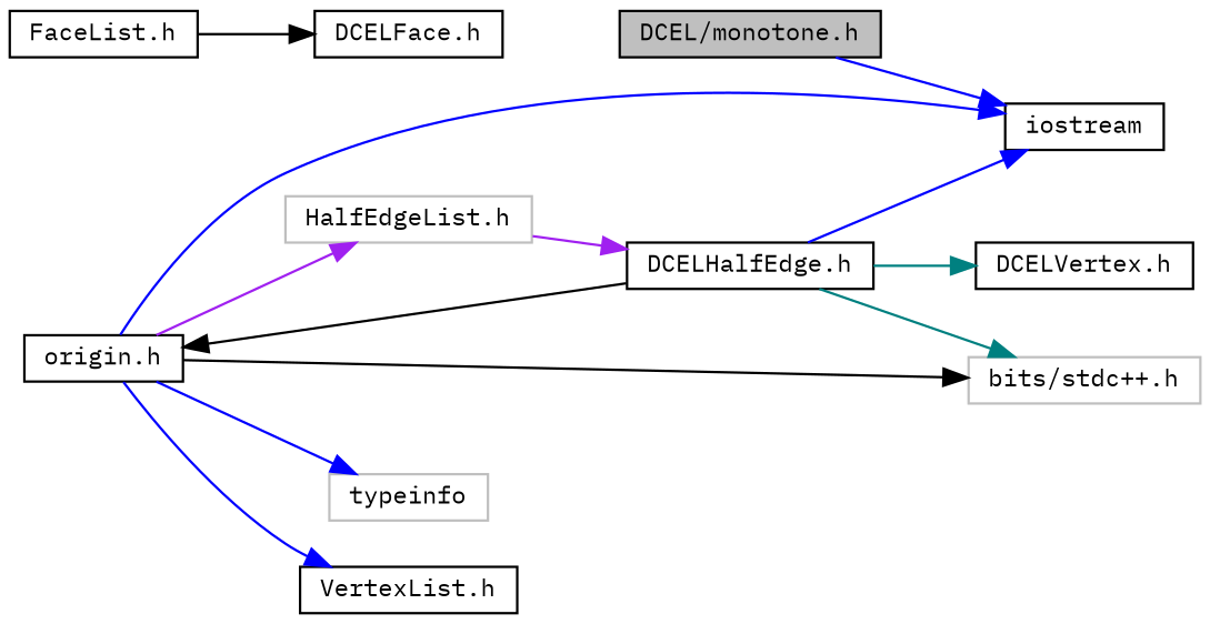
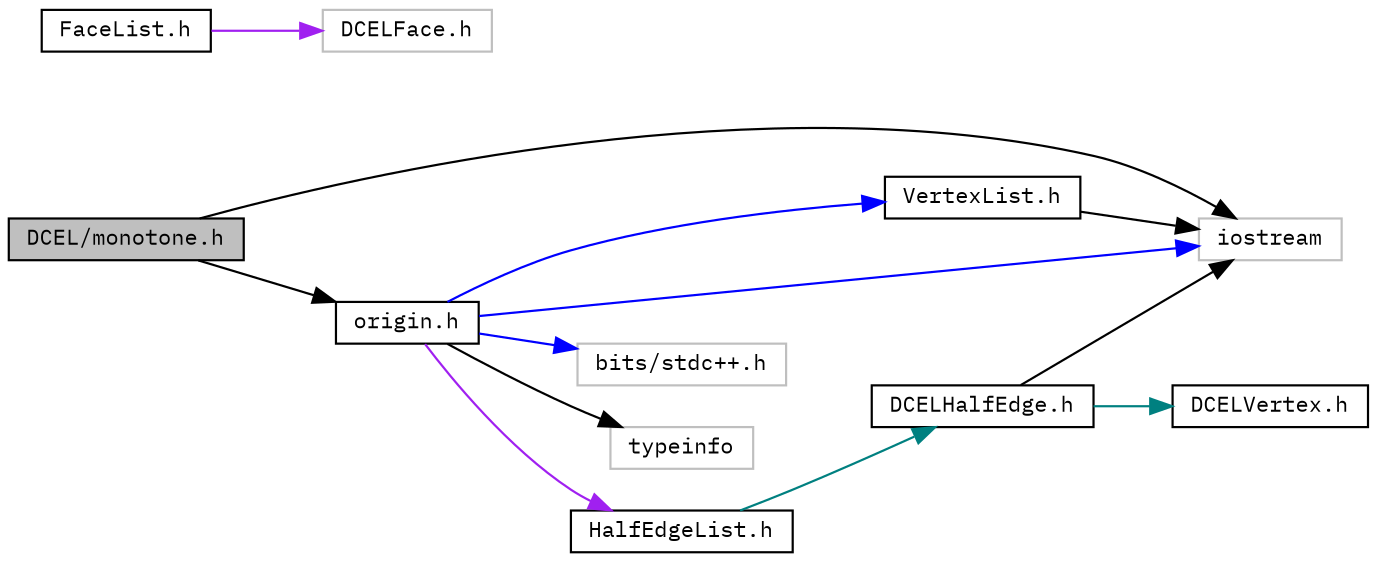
  digraph {
    fontname="IBM Plex Mono"
    rankdir=LR
    node [color=black fillcolor=white fontname="IBM Plex Mono" fontsize=10 shape=record style=filled]
    edge [color=black fontname="IBM Plex Mono" fontsize=10 labelfontname=Helvetica labelfontsize=10 style=solid]
    n1 [fillcolor=grey75 fontcolor=black height=0.2 label="DCEL/monotone.h" width=0.4]
-   n2 [height=0.2 label=iostream width=0.4]
+   n2 [color=grey75 height=0.2 label=iostream width=0.4]
    n3 [height=0.2 label="origin.h" width=0.4]
    n4 [color=grey75 height=0.2 label="bits/stdc++.h" width=0.4]
    n5 [color=grey75 height=0.2 label=typeinfo width=0.4]
-   n6 [color=grey75 height=0.2 label="HalfEdgeList.h" width=0.4]
+   n6 [height=0.2 label="HalfEdgeList.h" width=0.4]
    n7 [height=0.2 label="VertexList.h" width=0.4]
    n8 [height=0.2 label="DCELHalfEdge.h" width=0.4]
    n9 [height=0.2 label="DCELVertex.h" width=0.4]
    n10 [height=0.2 label="FaceList.h" width=0.4]
-   n11 [height=0.2 label="DCELFace.h" width=0.4]
-   n1 -> n2 [color=blue]
-   n8 -> n3
+   n11 [color=grey75 height=0.2 label="DCELFace.h" width=0.4]
+   n1 -> n2
+   n1 -> n3
    n3 -> n2 [color=blue]
-   n3 -> n4
-   n3 -> n5 [color=blue]
+   n3 -> n4 [color=blue]
+   n3 -> n5
    n3 -> n6 [color=purple]
    n3 -> n7 [color=blue]
-   n6 -> n8 [color=purple]
-   n8 -> n2 [color=blue]
-   n8 -> n4 [color=teal]
+   n6 -> n8 [color=teal]
+   n7 -> n2
+   n8 -> n2
    n8 -> n9 [color=teal]
-   n10 -> n11
+   n10 -> n11 [color=purple]
  }
